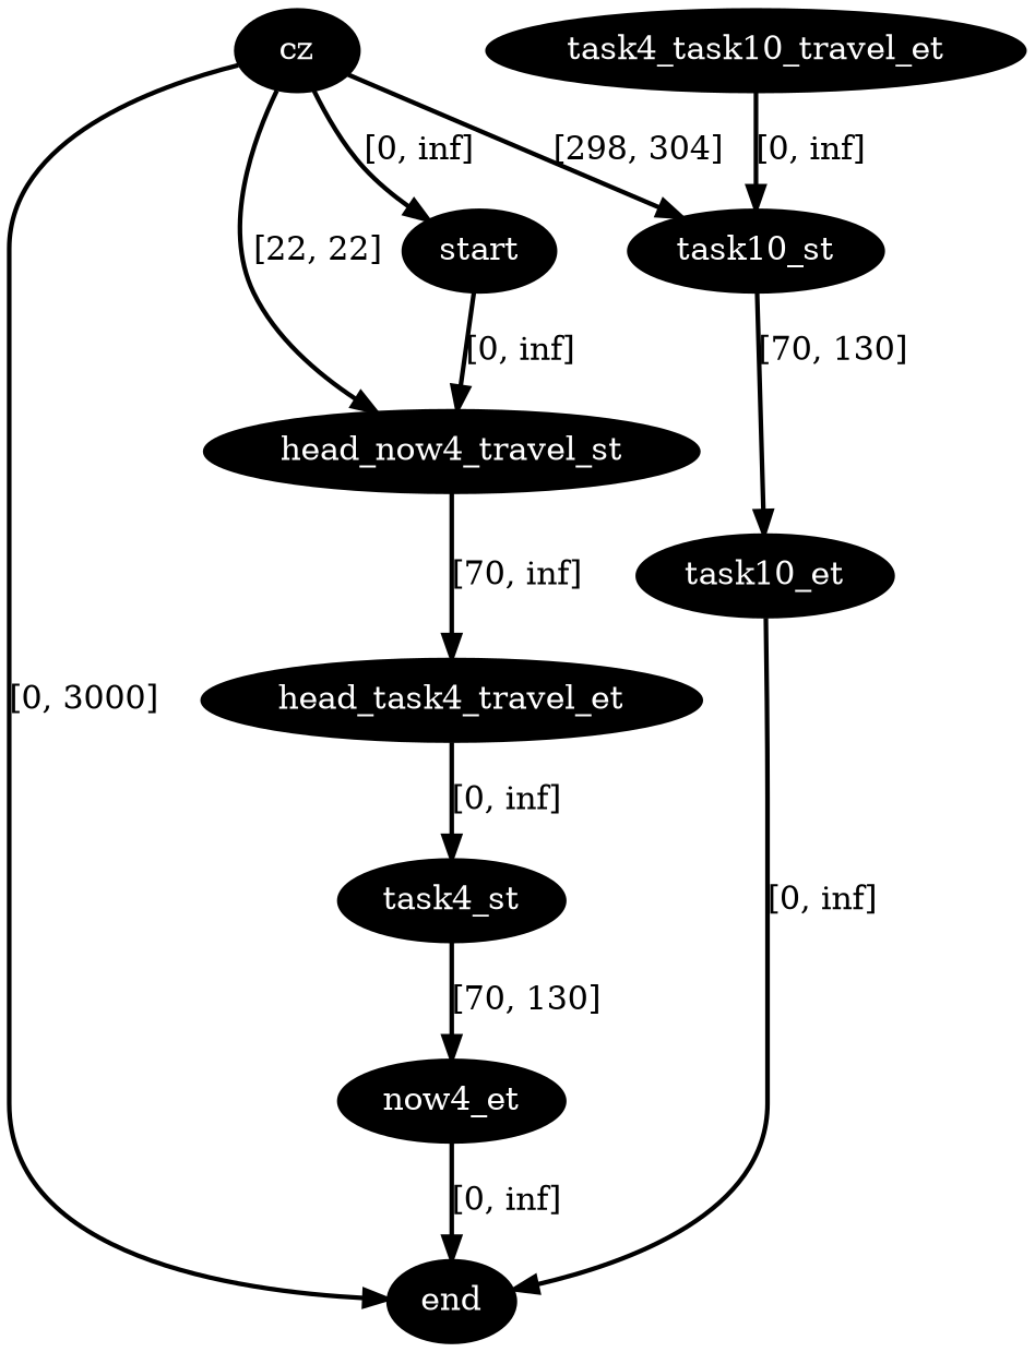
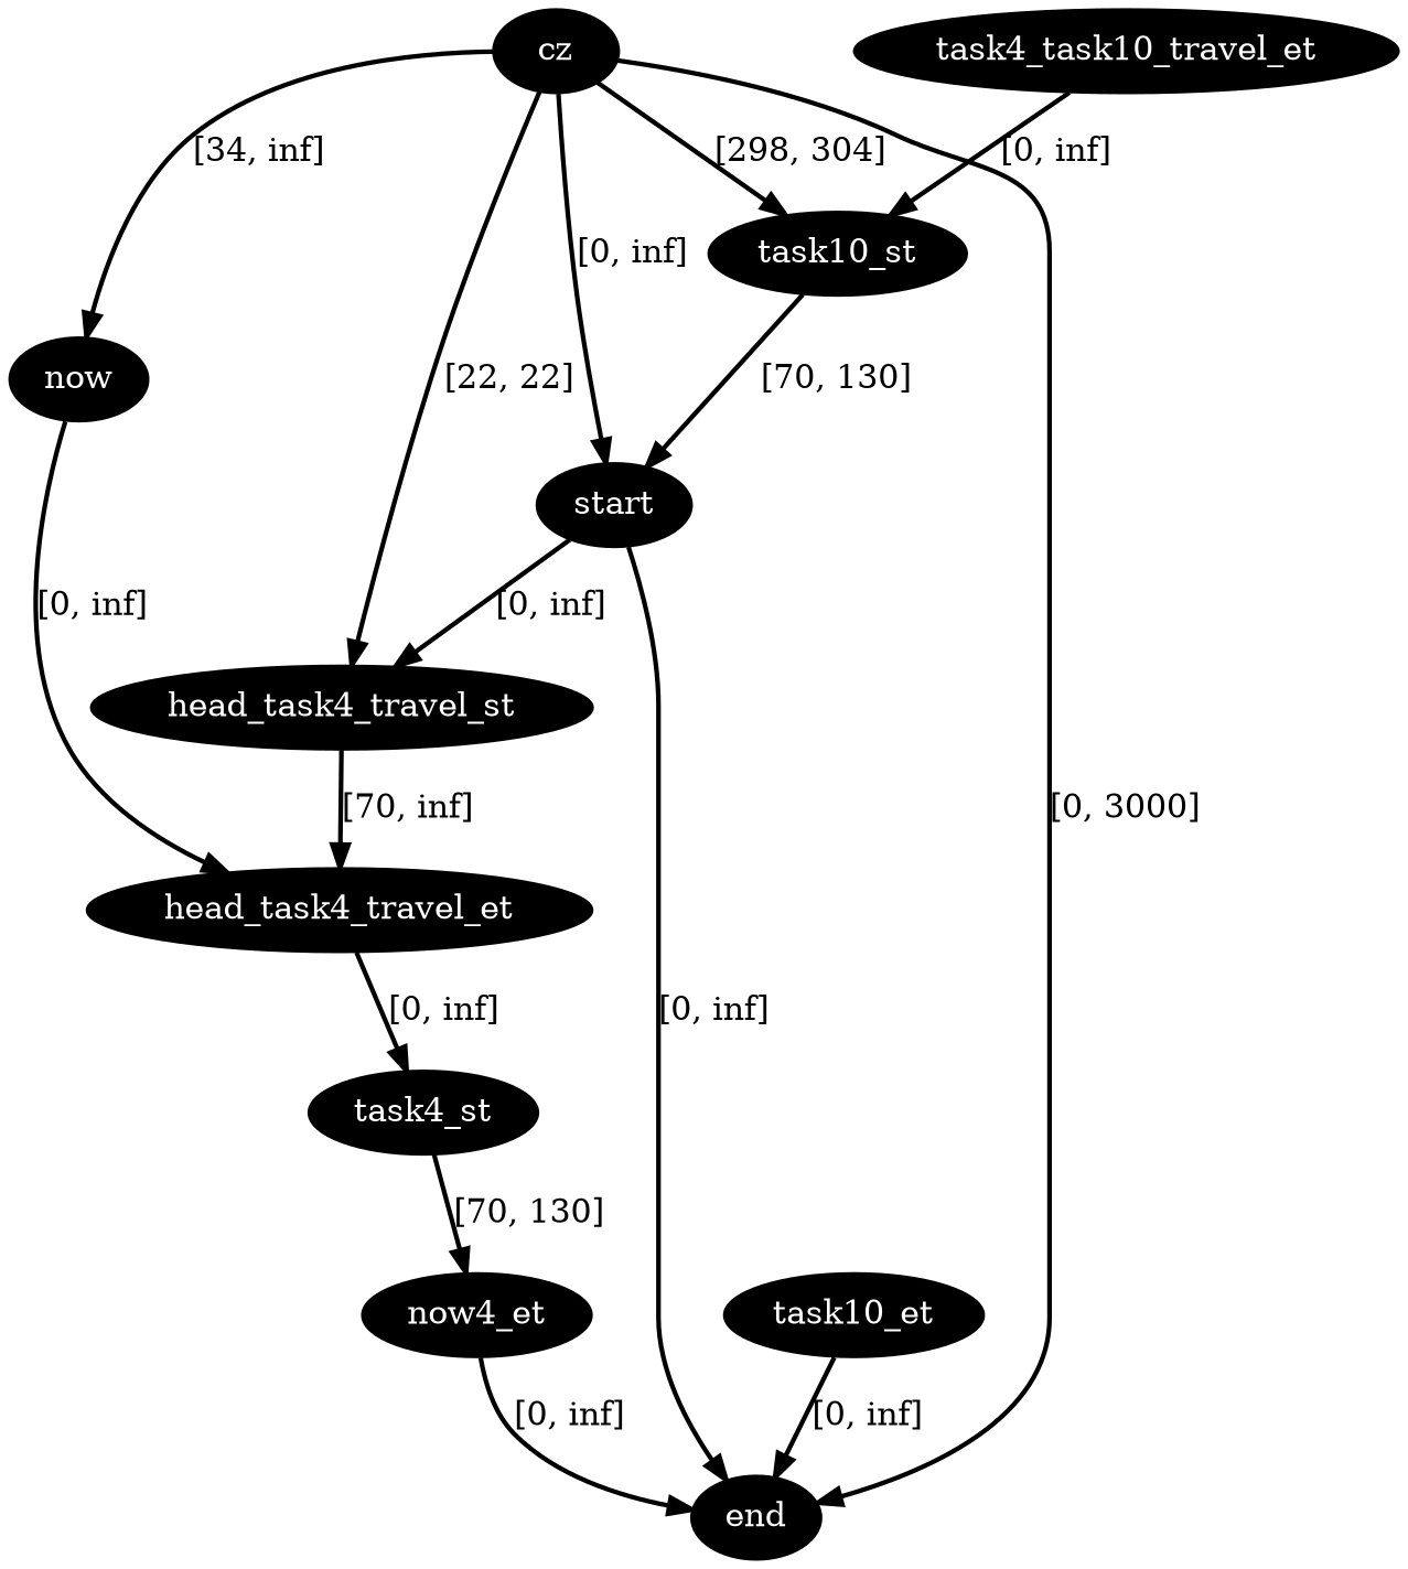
  digraph {
    node [fillcolor=black fontcolor=white style=filled]
    edge [color=black penwidth=2]
    n1 [label=cz]
    n2 [label=start]
+   n3 [label=now]
    n4 [label=end]
-   n5 [label=head_now4_travel_st]
+   n5 [label=head_task4_travel_st]
    n6 [label=task10_st]
    n7 [label=head_task4_travel_et]
    n8 [label=task10_et]
    n9 [label=task4_st]
    n10 [label=now4_et]
    n11 [label=task4_task10_travel_et]
    n1 -> n2 [label="[0, inf]"]
+   n1 -> n3 [label="[34, inf]"]
    n1 -> n4 [label="[0, 3000]"]
    n1 -> n5 [label="[22, 22]"]
    n1 -> n6 [label="[298, 304]"]
+   n2 -> n4 [label="[0, inf]"]
    n2 -> n5 [label="[0, inf]"]
+   n3 -> n7 [label="[0, inf]"]
    n5 -> n7 [label="[70, inf]"]
-   n6 -> n8 [label="[70, 130]"]
+   n6 -> n2 [label="[70, 130]"]
    n7 -> n9 [label="[0, inf]"]
    n8 -> n4 [label="[0, inf]"]
    n9 -> n10 [label="[70, 130]"]
    n10 -> n4 [label="[0, inf]"]
    n11 -> n6 [label="[0, inf]"]
  }
